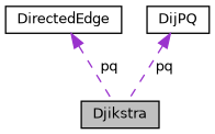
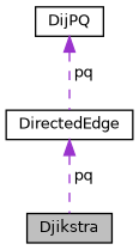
  digraph {
    node [color=black fillcolor=white fontname=Helvetica fontsize=10 shape=record style=filled]
    edge [color=darkorchid3 dir=back fontname=Helvetica fontsize=10 labelfontname=Helvetica labelfontsize=10 style=dashed]
    n1 [fillcolor=grey75 fontcolor=black height=0.2 label=Djikstra width=0.4]
    n2 [height=0.2 label=DirectedEdge width=0.4]
    n3 [height=0.2 label=DijPQ width=0.4]
    n2 -> n1 [label=" pq"]
-   n3 -> n1 [label=" pq"]
+   n3 -> n2 [label=" pq"]
  }
